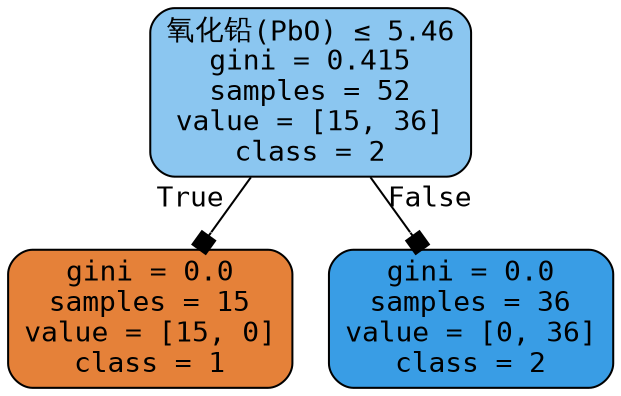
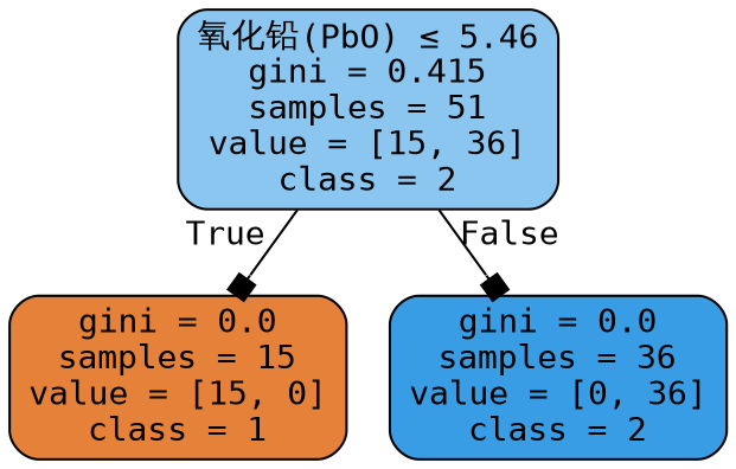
  digraph {
    fontname="DejaVu Sans Mono"
    node [color=black fontname="DejaVu Sans Mono" shape=box style="filled, rounded"]
    edge [fontname="DejaVu Sans Mono" labeldistance=2.5 arrowhead=box]
-   n1 [fillcolor="#8bc6f0" label=<氧化铅(PbO) &le; 5.46<br/>gini = 0.415<br/>samples = 52<br/>value = [15, 36]<br/>class = 2>]
+   n1 [fillcolor="#8bc6f0" label=<氧化铅(PbO) &le; 5.46<br/>gini = 0.415<br/>samples = 51<br/>value = [15, 36]<br/>class = 2>]
    n2 [fillcolor="#e58139" label=<gini = 0.0<br/>samples = 15<br/>value = [15, 0]<br/>class = 1>]
    n3 [fillcolor="#399de5" label=<gini = 0.0<br/>samples = 36<br/>value = [0, 36]<br/>class = 2>]
    n1 -> n2 [headlabel=True labelangle=45]
    n1 -> n3 [headlabel=False labelangle=-45]
  }
